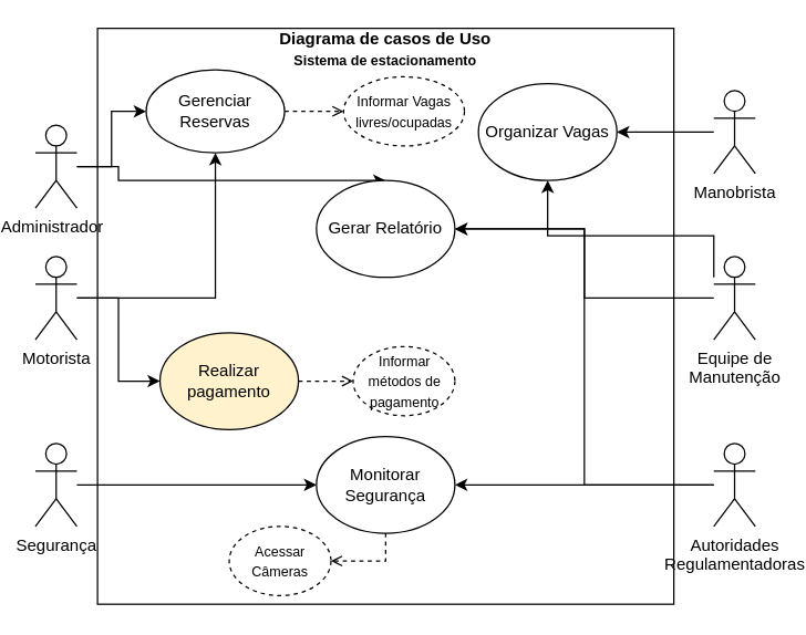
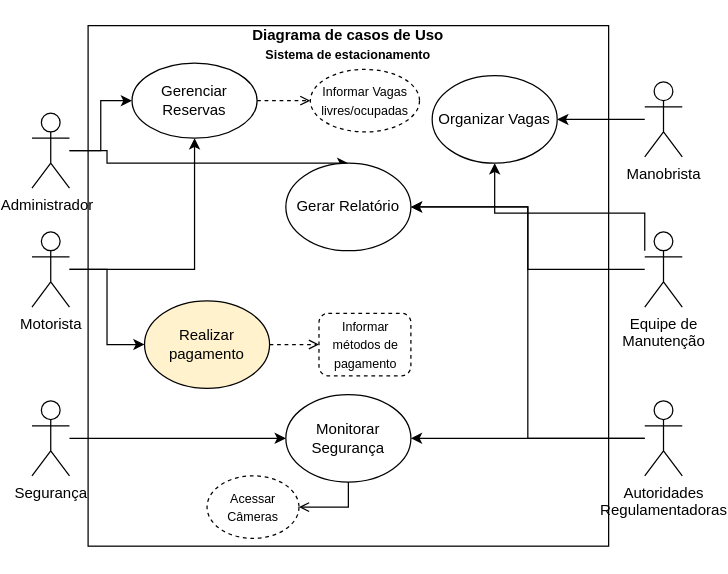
  <mxCell id="0" />
  <mxCell id="1" parent="0" />
  <mxCell id="2" value="" style="whiteSpace=wrap;html=1;aspect=fixed;" vertex="1" parent="1"><mxGeometry x="64.88" y="20" width="416.25" height="416.25" as="geometry" /></mxCell>
  <mxCell id="3" style="edgeStyle=orthogonalEdgeStyle;rounded=0;orthogonalLoop=1;jettySize=auto;html=1;" edge="1" parent="1" source="5" target="20"><mxGeometry relative="1" as="geometry" /></mxCell>
  <mxCell id="4" style="edgeStyle=orthogonalEdgeStyle;rounded=0;orthogonalLoop=1;jettySize=auto;html=1;" edge="1" parent="1" source="5" target="25"><mxGeometry relative="1" as="geometry"><Array as="points"><mxPoint x="80" y="120" /><mxPoint x="80" y="130" /><mxPoint x="273" y="130" /></Array></mxGeometry></mxCell>
  <mxCell id="5" value="Administrador&lt;span style=&quot;white-space: pre;&quot;&gt;&#09;&lt;/span&gt;" style="shape=umlActor;verticalLabelPosition=bottom;verticalAlign=top;html=1;outlineConnect=0;" vertex="1" parent="1"><mxGeometry x="20" y="90" width="30" height="60" as="geometry" /></mxCell>
  <mxCell id="6" style="edgeStyle=orthogonalEdgeStyle;rounded=0;orthogonalLoop=1;jettySize=auto;html=1;" edge="1" parent="1" source="8" target="20"><mxGeometry relative="1" as="geometry" /></mxCell>
  <mxCell id="7" style="edgeStyle=orthogonalEdgeStyle;rounded=0;orthogonalLoop=1;jettySize=auto;html=1;" edge="1" parent="1" source="8" target="22"><mxGeometry relative="1" as="geometry" /></mxCell>
  <mxCell id="8" value="Motorista" style="shape=umlActor;verticalLabelPosition=bottom;verticalAlign=top;html=1;outlineConnect=0;" vertex="1" parent="1"><mxGeometry x="20" y="185" width="30" height="60" as="geometry" /></mxCell>
  <mxCell id="9" style="edgeStyle=orthogonalEdgeStyle;rounded=0;orthogonalLoop=1;jettySize=auto;html=1;" edge="1" parent="1" source="10" target="24"><mxGeometry relative="1" as="geometry" /></mxCell>
  <mxCell id="10" value="Segurança" style="shape=umlActor;verticalLabelPosition=bottom;verticalAlign=top;html=1;outlineConnect=0;" vertex="1" parent="1"><mxGeometry x="20" y="320" width="30" height="60" as="geometry" /></mxCell>
  <mxCell id="11" style="edgeStyle=orthogonalEdgeStyle;rounded=0;orthogonalLoop=1;jettySize=auto;html=1;entryX=1;entryY=0.5;entryDx=0;entryDy=0;" edge="1" parent="1" source="12" target="26"><mxGeometry relative="1" as="geometry" /></mxCell>
  <mxCell id="12" value="Manobrista" style="shape=umlActor;verticalLabelPosition=bottom;verticalAlign=top;html=1;outlineConnect=0;" vertex="1" parent="1"><mxGeometry x="510" y="65" width="30" height="60" as="geometry" /></mxCell>
  <mxCell id="13" style="edgeStyle=orthogonalEdgeStyle;rounded=0;orthogonalLoop=1;jettySize=auto;html=1;entryX=1;entryY=0.5;entryDx=0;entryDy=0;" edge="1" parent="1" source="15" target="25"><mxGeometry relative="1" as="geometry" /></mxCell>
  <mxCell id="14" style="edgeStyle=orthogonalEdgeStyle;rounded=0;orthogonalLoop=1;jettySize=auto;html=1;entryX=1;entryY=0.5;entryDx=0;entryDy=0;" edge="1" parent="1" source="15" target="24"><mxGeometry relative="1" as="geometry" /></mxCell>
  <mxCell id="15" value="Autoridades &lt;br&gt;Regulamentadoras" style="shape=umlActor;verticalLabelPosition=bottom;verticalAlign=top;html=1;outlineConnect=0;" vertex="1" parent="1"><mxGeometry x="510" y="320" width="30" height="60" as="geometry" /></mxCell>
  <mxCell id="16" style="edgeStyle=orthogonalEdgeStyle;rounded=0;orthogonalLoop=1;jettySize=auto;html=1;entryX=1;entryY=0.5;entryDx=0;entryDy=0;" edge="1" parent="1" source="18" target="25"><mxGeometry relative="1" as="geometry" /></mxCell>
  <mxCell id="17" style="edgeStyle=orthogonalEdgeStyle;rounded=0;orthogonalLoop=1;jettySize=auto;html=1;entryX=0.5;entryY=1;entryDx=0;entryDy=0;" edge="1" parent="1" target="26"><mxGeometry relative="1" as="geometry"><mxPoint x="510" y="200" as="sourcePoint" /><mxPoint x="390" y="110" as="targetPoint" /><Array as="points"><mxPoint x="510" y="170" /><mxPoint x="390" y="170" /></Array></mxGeometry></mxCell>
  <mxCell id="18" value="Equipe de &lt;br&gt;Manutenção" style="shape=umlActor;verticalLabelPosition=bottom;verticalAlign=top;html=1;outlineConnect=0;" vertex="1" parent="1"><mxGeometry x="510" y="185" width="30" height="60" as="geometry" /></mxCell>
  <mxCell id="19" style="edgeStyle=orthogonalEdgeStyle;rounded=0;orthogonalLoop=1;jettySize=auto;html=1;dashed=1;endArrow=open;endFill=0;" edge="1" parent="1" source="20" target="28"><mxGeometry relative="1" as="geometry" /></mxCell>
  <mxCell id="20" value="Gerenciar Reservas" style="ellipse;whiteSpace=wrap;html=1;" vertex="1" parent="1"><mxGeometry x="100" y="50" width="100" height="60" as="geometry" /></mxCell>
  <mxCell id="21" style="edgeStyle=orthogonalEdgeStyle;rounded=0;orthogonalLoop=1;jettySize=auto;html=1;dashed=1;endArrow=open;endFill=0;" edge="1" parent="1" source="22" target="27"><mxGeometry relative="1" as="geometry" /></mxCell>
  <mxCell id="22" value="Realizar pagamento" style="ellipse;whiteSpace=wrap;html=1;fillColor=#fff2cc;" vertex="1" parent="1"><mxGeometry x="110" y="240" width="100" height="70" as="geometry" /></mxCell>
- <mxCell id="23" style="edgeStyle=orthogonalEdgeStyle;rounded=0;orthogonalLoop=1;jettySize=auto;html=1;entryX=1;entryY=0.5;entryDx=0;entryDy=0;dashed=1;endArrow=open;endFill=0;" edge="1" parent="1" source="24" target="29"><mxGeometry relative="1" as="geometry" /></mxCell>
+ <mxCell id="23" style="edgeStyle=orthogonalEdgeStyle;rounded=0;orthogonalLoop=1;jettySize=auto;html=1;entryX=1;entryY=0.5;entryDx=0;entryDy=0;dashed=0;endArrow=open;endFill=0;" edge="1" parent="1" source="24" target="29"><mxGeometry relative="1" as="geometry" /></mxCell>
  <mxCell id="24" value="Monitorar Segurança" style="ellipse;whiteSpace=wrap;html=1;" vertex="1" parent="1"><mxGeometry x="223" y="315" width="100" height="70" as="geometry" /></mxCell>
  <mxCell id="25" value="Gerar Relatório" style="ellipse;whiteSpace=wrap;html=1;" vertex="1" parent="1"><mxGeometry x="223" y="130" width="100" height="70" as="geometry" /></mxCell>
  <mxCell id="26" value="Organizar Vagas" style="ellipse;whiteSpace=wrap;html=1;" vertex="1" parent="1"><mxGeometry x="340" y="60" width="100" height="70" as="geometry" /></mxCell>
- <mxCell id="27" value="&lt;font style=&quot;font-size: 10px;&quot;&gt;Informar métodos de pagamento&lt;/font&gt;" style="ellipse;whiteSpace=wrap;html=1;dashed=1;" vertex="1" parent="1"><mxGeometry x="249.5" y="250" width="73.5" height="50" as="geometry" /></mxCell>
+ <mxCell id="27" value="&lt;font style=&quot;font-size: 10px;&quot;&gt;Informar métodos de pagamento&lt;/font&gt;" style="whiteSpace=wrap;html=1;dashed=1;rounded=1;" vertex="1" parent="1"><mxGeometry x="249.5" y="250" width="73.5" height="50" as="geometry" /></mxCell>
  <mxCell id="28" value="&lt;span style=&quot;font-size: 10px;&quot;&gt;Informar Vagas livres/ocupadas&lt;/span&gt;" style="ellipse;whiteSpace=wrap;html=1;dashed=1;" vertex="1" parent="1"><mxGeometry x="242.62" y="55" width="87.25" height="50" as="geometry" /></mxCell>
  <mxCell id="29" value="&lt;font style=&quot;font-size: 10px;&quot;&gt;Acessar Câmeras&lt;/font&gt;" style="ellipse;whiteSpace=wrap;html=1;dashed=1;" vertex="1" parent="1"><mxGeometry x="160" y="380" width="73.5" height="50" as="geometry" /></mxCell>
  <mxCell id="30" value="Diagrama de casos de Uso&lt;br&gt;&lt;font style=&quot;font-size: 10px;&quot;&gt;Sistema de estacionamento&lt;/font&gt;" style="text;html=1;align=center;verticalAlign=middle;whiteSpace=wrap;rounded=0;fillColor=default;fontStyle=1" vertex="1" parent="1"><mxGeometry x="73" y="27" width="400" height="15" as="geometry" /></mxCell>
